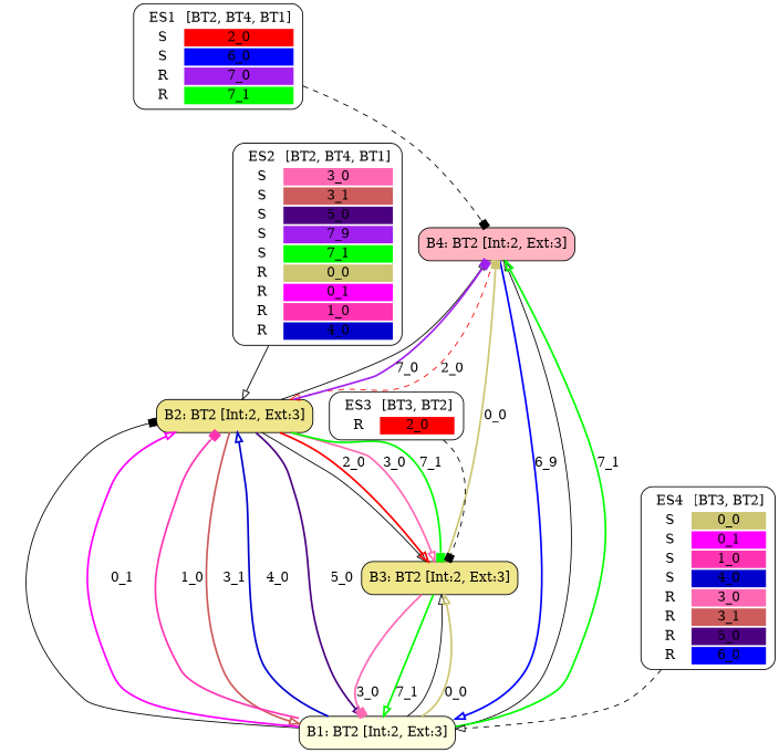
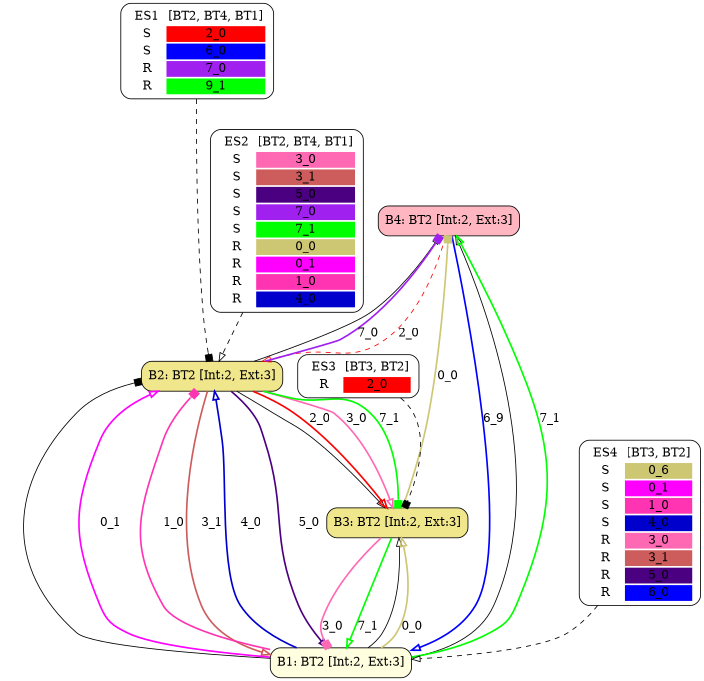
  digraph {
    node [shape=box style=rounded]
    edge [arrowhead=onormal style=bold]
-   n1 [label=<<TABLE  BORDER="0"><TR> <TD ALIGN="CENTER" BORDER="0"> ES1 </TD> <TD>[BT2, BT4, BT1]</TD> </TR><TR><TD>S</TD><TD BGCOLOR="red">2_0</TD></TR> <TR><TD>S</TD><TD BGCOLOR="blue">6_0</TD></TR> <TR><TD>R</TD><TD BGCOLOR="purple">7_0</TD></TR> <TR><TD>R</TD><TD BGCOLOR="green">7_1</TD></TR> </TABLE>>]
+   n1 [label=<<TABLE  BORDER="0"><TR> <TD ALIGN="CENTER" BORDER="0"> ES1 </TD> <TD>[BT2, BT4, BT1]</TD> </TR><TR><TD>S</TD><TD BGCOLOR="red">2_0</TD></TR> <TR><TD>S</TD><TD BGCOLOR="blue">6_0</TD></TR> <TR><TD>R</TD><TD BGCOLOR="purple">7_0</TD></TR> <TR><TD>R</TD><TD BGCOLOR="green">9_1</TD></TR> </TABLE>>]
    n2 [fillcolor=lightpink label="B4: BT2 [Int:2, Ext:3]" style="rounded,filled"]
    n3 [fillcolor=khaki label="B2: BT2 [Int:2, Ext:3]" style="rounded,filled"]
    n4 [fillcolor=lightyellow label="B1: BT2 [Int:2, Ext:3]" style="rounded,filled"]
-   n5 [label=<<TABLE  BORDER="0"><TR> <TD ALIGN="CENTER" BORDER="0"> ES2 </TD> <TD>[BT2, BT4, BT1]</TD> </TR><TR><TD>S</TD><TD BGCOLOR="hotpink">3_0</TD></TR> <TR><TD>S</TD><TD BGCOLOR="indianred">3_1</TD></TR> <TR><TD>S</TD><TD BGCOLOR="indigo">5_0</TD></TR> <TR><TD>S</TD><TD BGCOLOR="purple">7_9</TD></TR> <TR><TD>S</TD><TD BGCOLOR="green">7_1</TD></TR> <TR><TD>R</TD><TD BGCOLOR="khaki3">0_0</TD></TR> <TR><TD>R</TD><TD BGCOLOR="magenta1">0_1</TD></TR> <TR><TD>R</TD><TD BGCOLOR="maroon1">1_0</TD></TR> <TR><TD>R</TD><TD BGCOLOR="mediumblue">4_0</TD></TR> </TABLE>>]
+   n5 [label=<<TABLE  BORDER="0"><TR> <TD ALIGN="CENTER" BORDER="0"> ES2 </TD> <TD>[BT2, BT4, BT1]</TD> </TR><TR><TD>S</TD><TD BGCOLOR="hotpink">3_0</TD></TR> <TR><TD>S</TD><TD BGCOLOR="indianred">3_1</TD></TR> <TR><TD>S</TD><TD BGCOLOR="indigo">5_0</TD></TR> <TR><TD>S</TD><TD BGCOLOR="purple">7_0</TD></TR> <TR><TD>S</TD><TD BGCOLOR="green">7_1</TD></TR> <TR><TD>R</TD><TD BGCOLOR="khaki3">0_0</TD></TR> <TR><TD>R</TD><TD BGCOLOR="magenta1">0_1</TD></TR> <TR><TD>R</TD><TD BGCOLOR="maroon1">1_0</TD></TR> <TR><TD>R</TD><TD BGCOLOR="mediumblue">4_0</TD></TR> </TABLE>>]
    n6 [fillcolor=khaki label="B3: BT2 [Int:2, Ext:3]" style="rounded,filled"]
    n7 [label=<<TABLE  BORDER="0"><TR> <TD ALIGN="CENTER" BORDER="0"> ES3 </TD> <TD>[BT3, BT2]</TD> </TR><TR><TD>R</TD><TD BGCOLOR="red">2_0</TD></TR> </TABLE>>]
-   n8 [label=<<TABLE  BORDER="0"><TR> <TD ALIGN="CENTER" BORDER="0"> ES4 </TD> <TD>[BT3, BT2]</TD> </TR><TR><TD>S</TD><TD BGCOLOR="khaki3">0_0</TD></TR> <TR><TD>S</TD><TD BGCOLOR="magenta1">0_1</TD></TR> <TR><TD>S</TD><TD BGCOLOR="maroon1">1_0</TD></TR> <TR><TD>S</TD><TD BGCOLOR="mediumblue">4_0</TD></TR> <TR><TD>R</TD><TD BGCOLOR="hotpink">3_0</TD></TR> <TR><TD>R</TD><TD BGCOLOR="indianred">3_1</TD></TR> <TR><TD>R</TD><TD BGCOLOR="indigo">5_0</TD></TR> <TR><TD>R</TD><TD BGCOLOR="blue">6_0</TD></TR> </TABLE>>]
-   n1 -> n2 [arrowhead=box style=dashed]
+   n8 [label=<<TABLE  BORDER="0"><TR> <TD ALIGN="CENTER" BORDER="0"> ES4 </TD> <TD>[BT3, BT2]</TD> </TR><TR><TD>S</TD><TD BGCOLOR="khaki3">0_6</TD></TR> <TR><TD>S</TD><TD BGCOLOR="magenta1">0_1</TD></TR> <TR><TD>S</TD><TD BGCOLOR="maroon1">1_0</TD></TR> <TR><TD>S</TD><TD BGCOLOR="mediumblue">4_0</TD></TR> <TR><TD>R</TD><TD BGCOLOR="hotpink">3_0</TD></TR> <TR><TD>R</TD><TD BGCOLOR="indianred">3_1</TD></TR> <TR><TD>R</TD><TD BGCOLOR="indigo">5_0</TD></TR> <TR><TD>R</TD><TD BGCOLOR="blue">6_0</TD></TR> </TABLE>>]
+   n1 -> n3 [arrowhead=box style=dashed]
    n2 -> n3 [color=red label="2_0" style=dashed]
    n2 -> n4 [color=blue label="6_9"]
    n3 -> n2 [style=""]
    n3 -> n2 [arrowhead=box color=purple label="7_0"]
    n3 -> n4 [color=indianred label="3_1"]
    n3 -> n4 [color=indigo label="5_0"]
    n3 -> n6 [style=""]
    n3 -> n6 [color=red label="2_0"]
    n3 -> n6 [color=hotpink label="3_0"]
    n3 -> n6 [arrowhead=box color=green label="7_1"]
    n4 -> n2 [style=""]
    n4 -> n2 [color=green label="7_1"]
    n4 -> n3 [arrowhead=box style=""]
    n4 -> n3 [color=magenta1 label="0_1"]
    n4 -> n3 [arrowhead=box color=maroon1 label="1_0"]
    n4 -> n3 [color=mediumblue label="4_0"]
    n4 -> n6 [style=""]
    n4 -> n6 [color=khaki3 label="0_0"]
-   n5 -> n3 [style=solid]
+   n5 -> n3 [style=dashed]
    n6 -> n2 [arrowhead=box color=khaki3 label="0_0"]
    n6 -> n4 [arrowhead=box color=hotpink label="3_0"]
    n6 -> n4 [color=green label="7_1"]
    n7 -> n6 [arrowhead=box style=dashed]
    n8 -> n4 [style=dashed]
  }
